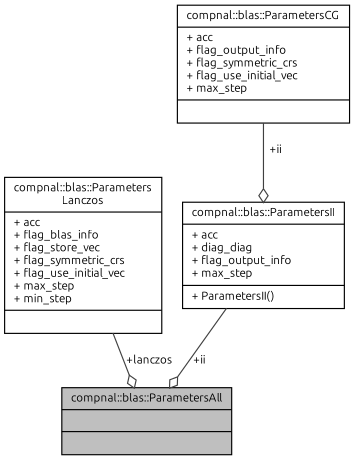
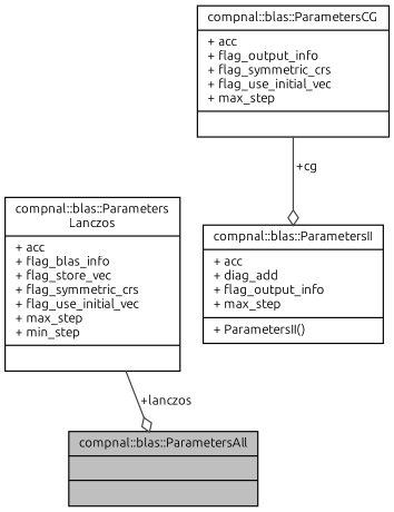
  digraph {
    fontname=Ubuntu
    node [color=black fillcolor=white fontname=Ubuntu fontsize=10 shape=record style=filled]
    edge [arrowhead=odiamond color=grey25 fontname=Ubuntu fontsize=10 labelfontname=Helvetica labelfontsize=10 style=solid]
    n1 [fillcolor=grey75 fontcolor=black height=0.2 label="{compnal::blas::ParametersAll\n||}" width=0.4]
    n2 [height=0.2 label="{compnal::blas::Parameters\lLanczos\n|+ acc\l+ flag_blas_info\l+ flag_store_vec\l+ flag_symmetric_crs\l+ flag_use_initial_vec\l+ max_step\l+ min_step\l|}" width=0.4]
-   n3 [height=0.2 label="{compnal::blas::ParametersII\n|+ acc\l+ diag_diag\l+ flag_output_info\l+ max_step\l|+ ParametersII()\l}" width=0.4]
+   n3 [height=0.2 label="{compnal::blas::ParametersII\n|+ acc\l+ diag_add\l+ flag_output_info\l+ max_step\l|+ ParametersII()\l}" width=0.4]
    n4 [height=0.2 label="{compnal::blas::ParametersCG\n|+ acc\l+ flag_output_info\l+ flag_symmetric_crs\l+ flag_use_initial_vec\l+ max_step\l|}" width=0.4]
    n2 -> n1 [label=" +lanczos"]
-   n3 -> n1 [label=" +ii"]
-   n4 -> n3 [label=" +ii"]
+   n4 -> n3 [label=" +cg"]
  }
